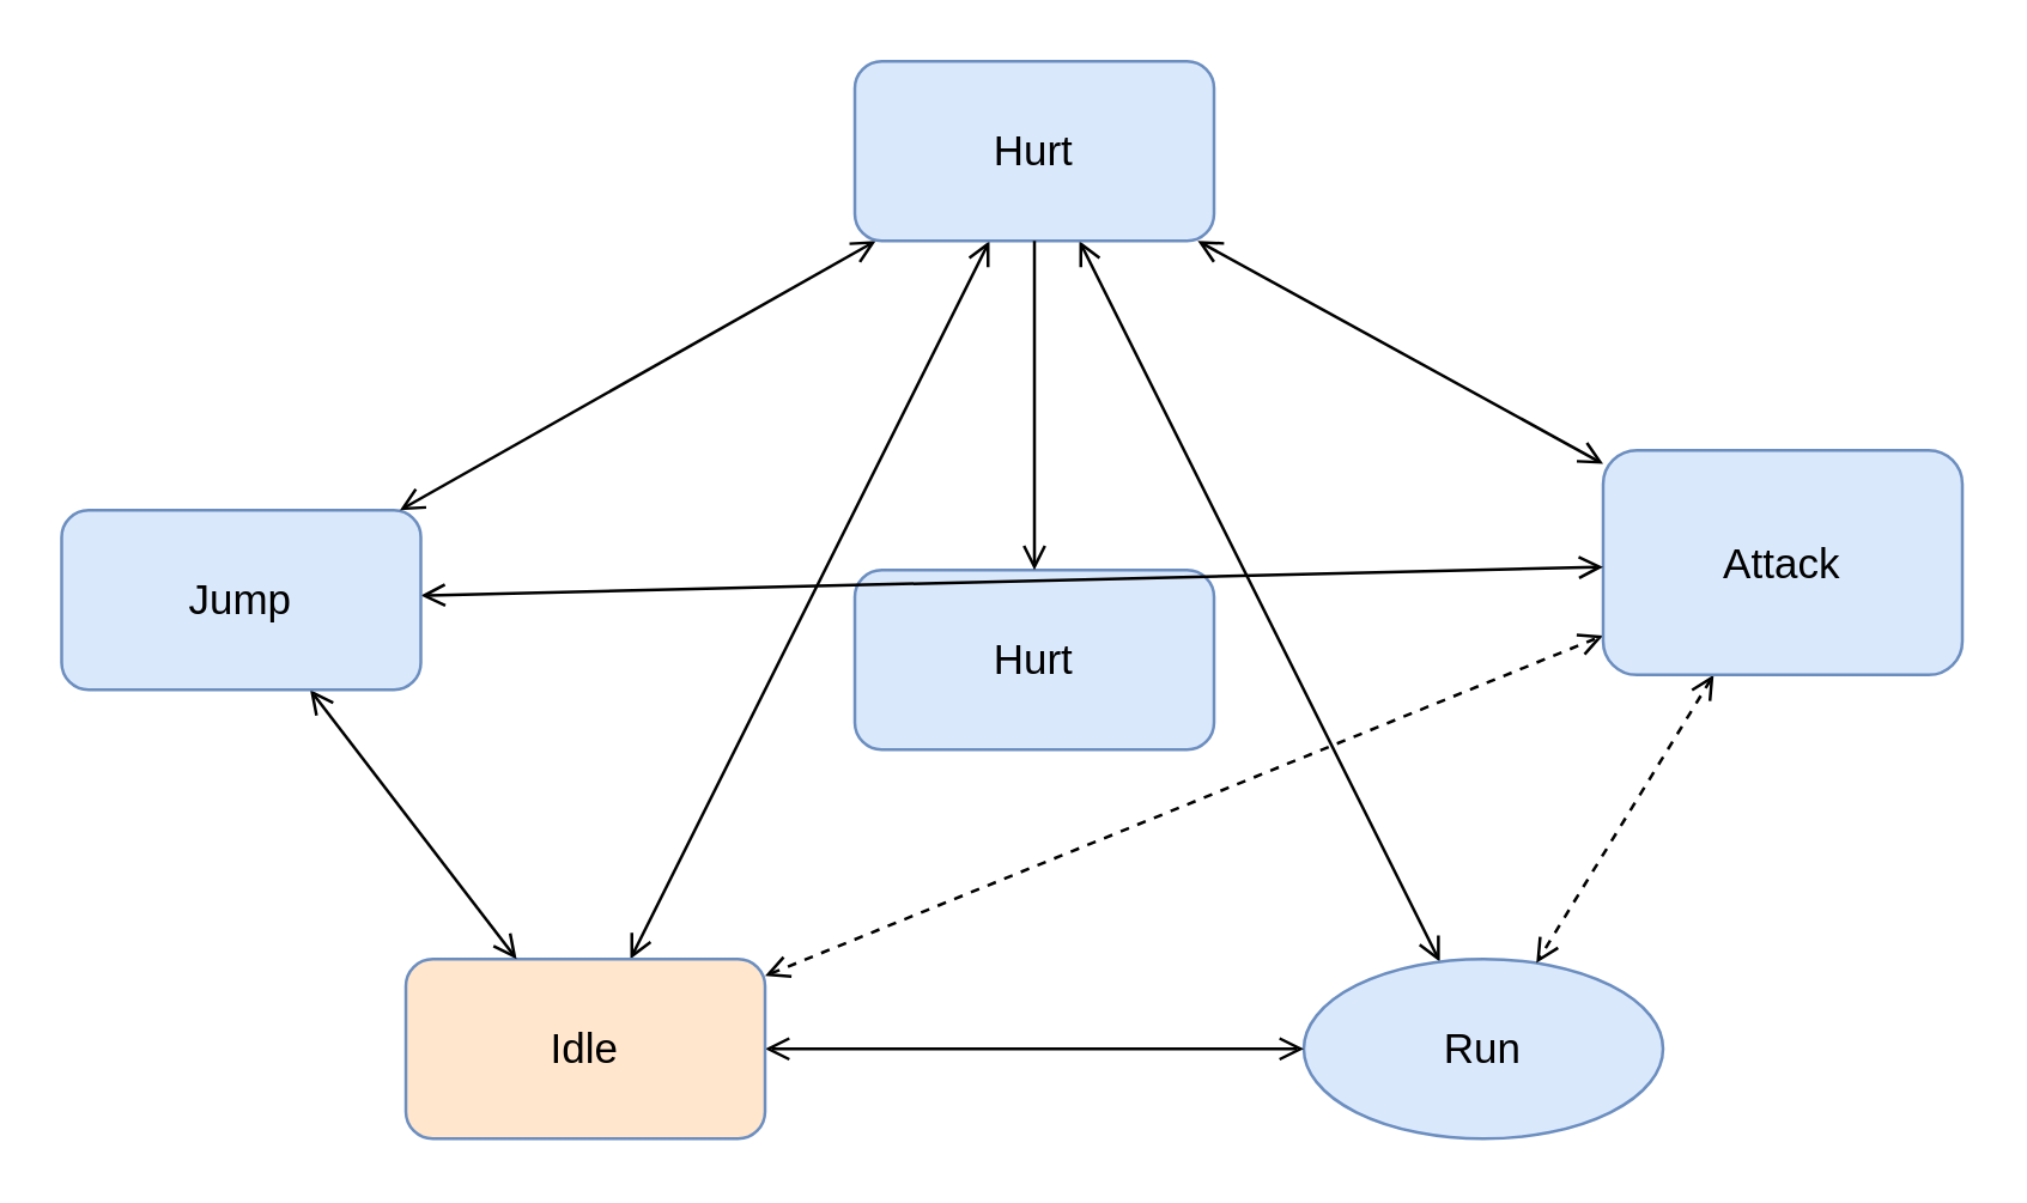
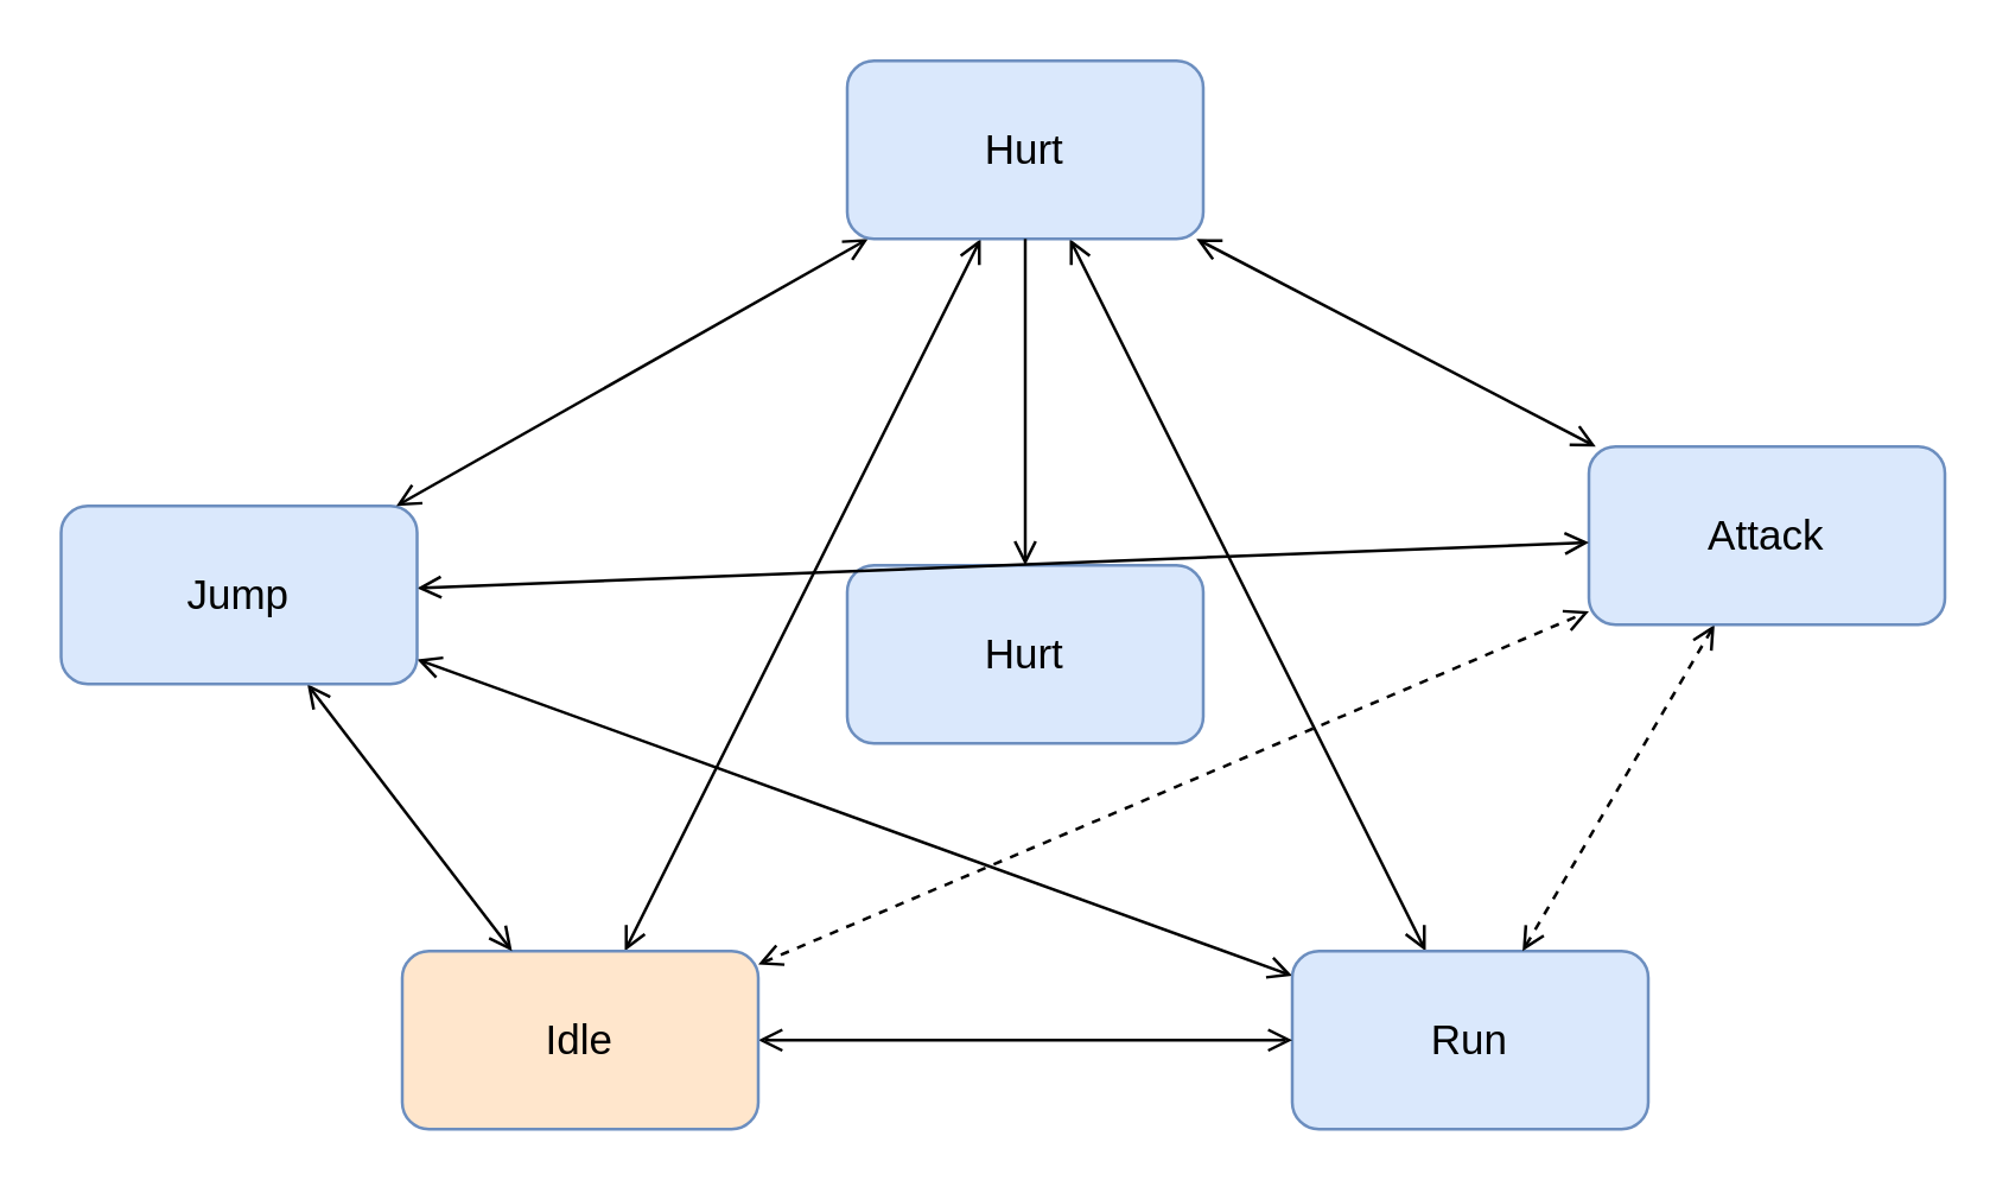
  <mxCell id="0" />
  <mxCell id="1" parent="0" />
  <mxCell id="2" value="Hurt" style="rounded=1;whiteSpace=wrap;html=1;fillColor=#dae8fc;strokeColor=#6c8ebf;fontSize=14;" vertex="1" parent="1"><mxGeometry x="285" y="190" width="120" height="60" as="geometry" /></mxCell>
  <mxCell id="3" style="edgeStyle=none;rounded=0;orthogonalLoop=1;jettySize=auto;html=1;startArrow=open;startFill=0;endArrow=open;endFill=0;strokeWidth=1;" edge="1" parent="1" source="5" target="17"><mxGeometry relative="1" as="geometry" /></mxCell>
- <mxCell id="5" value="Run" style="ellipse;whiteSpace=wrap;html=1;fillColor=#dae8fc;strokeColor=#6c8ebf;fontSize=14;" vertex="1" parent="1"><mxGeometry x="435" y="320" width="120" height="60" as="geometry" /></mxCell>
+ <mxCell id="4" style="edgeStyle=none;rounded=0;orthogonalLoop=1;jettySize=auto;html=1;startArrow=open;startFill=0;endArrow=open;endFill=0;strokeWidth=1;" edge="1" parent="1" source="5" target="15"><mxGeometry relative="1" as="geometry" /></mxCell>
+ <mxCell id="5" value="Run" style="rounded=1;whiteSpace=wrap;html=1;fillColor=#dae8fc;strokeColor=#6c8ebf;fontSize=14;" vertex="1" parent="1"><mxGeometry x="435" y="320" width="120" height="60" as="geometry" /></mxCell>
  <mxCell id="6" style="edgeStyle=none;rounded=0;orthogonalLoop=1;jettySize=auto;html=1;startArrow=open;startFill=0;endArrow=open;endFill=0;strokeWidth=1;" edge="1" parent="1" source="9" target="5"><mxGeometry relative="1" as="geometry" /></mxCell>
  <mxCell id="7" style="edgeStyle=none;rounded=0;orthogonalLoop=1;jettySize=auto;html=1;startArrow=open;startFill=0;endArrow=open;endFill=0;strokeWidth=1;" edge="1" parent="1" source="9" target="17"><mxGeometry relative="1" as="geometry" /></mxCell>
  <mxCell id="8" style="edgeStyle=none;rounded=0;orthogonalLoop=1;jettySize=auto;html=1;startArrow=open;startFill=0;endArrow=open;endFill=0;strokeWidth=1;dashed=1;" edge="1" parent="1" source="9" target="12"><mxGeometry relative="1" as="geometry" /></mxCell>
  <mxCell id="9" value="Idle" style="rounded=1;whiteSpace=wrap;html=1;fillColor=#ffe6cc;strokeColor=#6c8ebf;fontSize=14;" vertex="1" parent="1"><mxGeometry x="135" y="320" width="120" height="60" as="geometry" /></mxCell>
  <mxCell id="10" style="edgeStyle=none;rounded=0;orthogonalLoop=1;jettySize=auto;html=1;startArrow=open;startFill=0;endArrow=open;endFill=0;strokeWidth=1;dashed=1;" edge="1" parent="1" source="12" target="5"><mxGeometry relative="1" as="geometry" /></mxCell>
  <mxCell id="11" style="edgeStyle=none;rounded=0;orthogonalLoop=1;jettySize=auto;html=1;startArrow=open;startFill=0;endArrow=open;endFill=0;strokeWidth=1;" edge="1" parent="1" source="12" target="17"><mxGeometry relative="1" as="geometry" /></mxCell>
- <mxCell id="12" value="&lt;font style=&quot;font-size: 14px;&quot;&gt;Attack&lt;/font&gt;" style="rounded=1;whiteSpace=wrap;html=1;fillColor=#dae8fc;strokeColor=#6c8ebf;" vertex="1" parent="1"><mxGeometry x="535" y="150" width="120" height="75" as="geometry" /></mxCell>
+ <mxCell id="12" value="&lt;font style=&quot;font-size: 14px;&quot;&gt;Attack&lt;/font&gt;" style="rounded=1;whiteSpace=wrap;html=1;fillColor=#dae8fc;strokeColor=#6c8ebf;" vertex="1" parent="1"><mxGeometry x="535" y="150" width="120" height="60" as="geometry" /></mxCell>
  <mxCell id="13" style="edgeStyle=none;rounded=0;orthogonalLoop=1;jettySize=auto;html=1;startArrow=open;startFill=0;endArrow=open;endFill=0;strokeWidth=1;" edge="1" parent="1" source="15" target="9"><mxGeometry relative="1" as="geometry" /></mxCell>
  <mxCell id="14" style="edgeStyle=none;rounded=0;orthogonalLoop=1;jettySize=auto;html=1;startArrow=open;startFill=0;endArrow=open;endFill=0;strokeWidth=1;" edge="1" parent="1" source="15" target="12"><mxGeometry relative="1" as="geometry" /></mxCell>
  <mxCell id="15" value="Jump" style="rounded=1;whiteSpace=wrap;html=1;fillColor=#dae8fc;strokeColor=#6c8ebf;fontSize=14;" vertex="1" parent="1"><mxGeometry x="20" y="170" width="120" height="60" as="geometry" /></mxCell>
  <mxCell id="16" style="edgeStyle=none;rounded=0;orthogonalLoop=1;jettySize=auto;html=1;startArrow=open;startFill=0;endArrow=open;endFill=0;strokeWidth=1;" edge="1" parent="1" source="17" target="15"><mxGeometry relative="1" as="geometry" /></mxCell>
  <mxCell id="17" value="&lt;font style=&quot;font-size: 14px;&quot;&gt;Hurt&lt;/font&gt;" style="rounded=1;whiteSpace=wrap;html=1;fillColor=#dae8fc;strokeColor=#6c8ebf;" vertex="1" parent="1"><mxGeometry x="285" y="20" width="120" height="60" as="geometry" /></mxCell>
  <mxCell id="18" value="" style="edgeStyle=none;rounded=0;orthogonalLoop=1;jettySize=auto;html=1;startArrow=none;startFill=0;endArrow=open;endFill=0;strokeWidth=1;" edge="1" parent="1" source="17" target="2"><mxGeometry relative="1" as="geometry"><mxPoint x="345" y="60" as="sourcePoint" /><mxPoint x="345" y="190" as="targetPoint" /></mxGeometry></mxCell>
